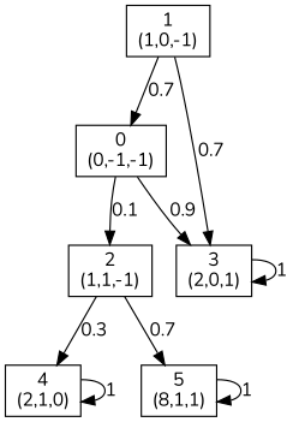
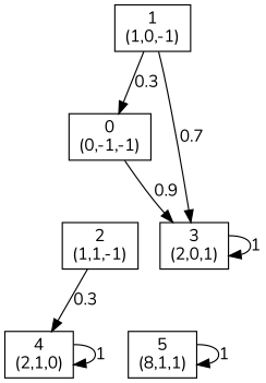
  digraph {
    fontname=Nunito
    node [fontname=Nunito shape=box]
    edge [fontname=Nunito]
    n1 [label="0\n(0,-1,-1)"]
    n2 [label="2\n(1,1,-1)"]
    n3 [label="3\n(2,0,1)"]
    n4 [label="1\n(1,0,-1)"]
    n5 [label="4\n(2,1,0)"]
    n6 [label="5\n(8,1,1)"]
-   n1 -> n2 [label=0.1]
    n1 -> n3 [label=0.9]
    n2 -> n5 [label=0.3]
-   n2 -> n6 [label=0.7]
    n3 -> n3 [label=1]
-   n4 -> n1 [label=0.7]
+   n4 -> n1 [label=0.3]
    n4 -> n3 [label=0.7]
    n5 -> n5 [label=1]
    n6 -> n6 [label=1]
  }
